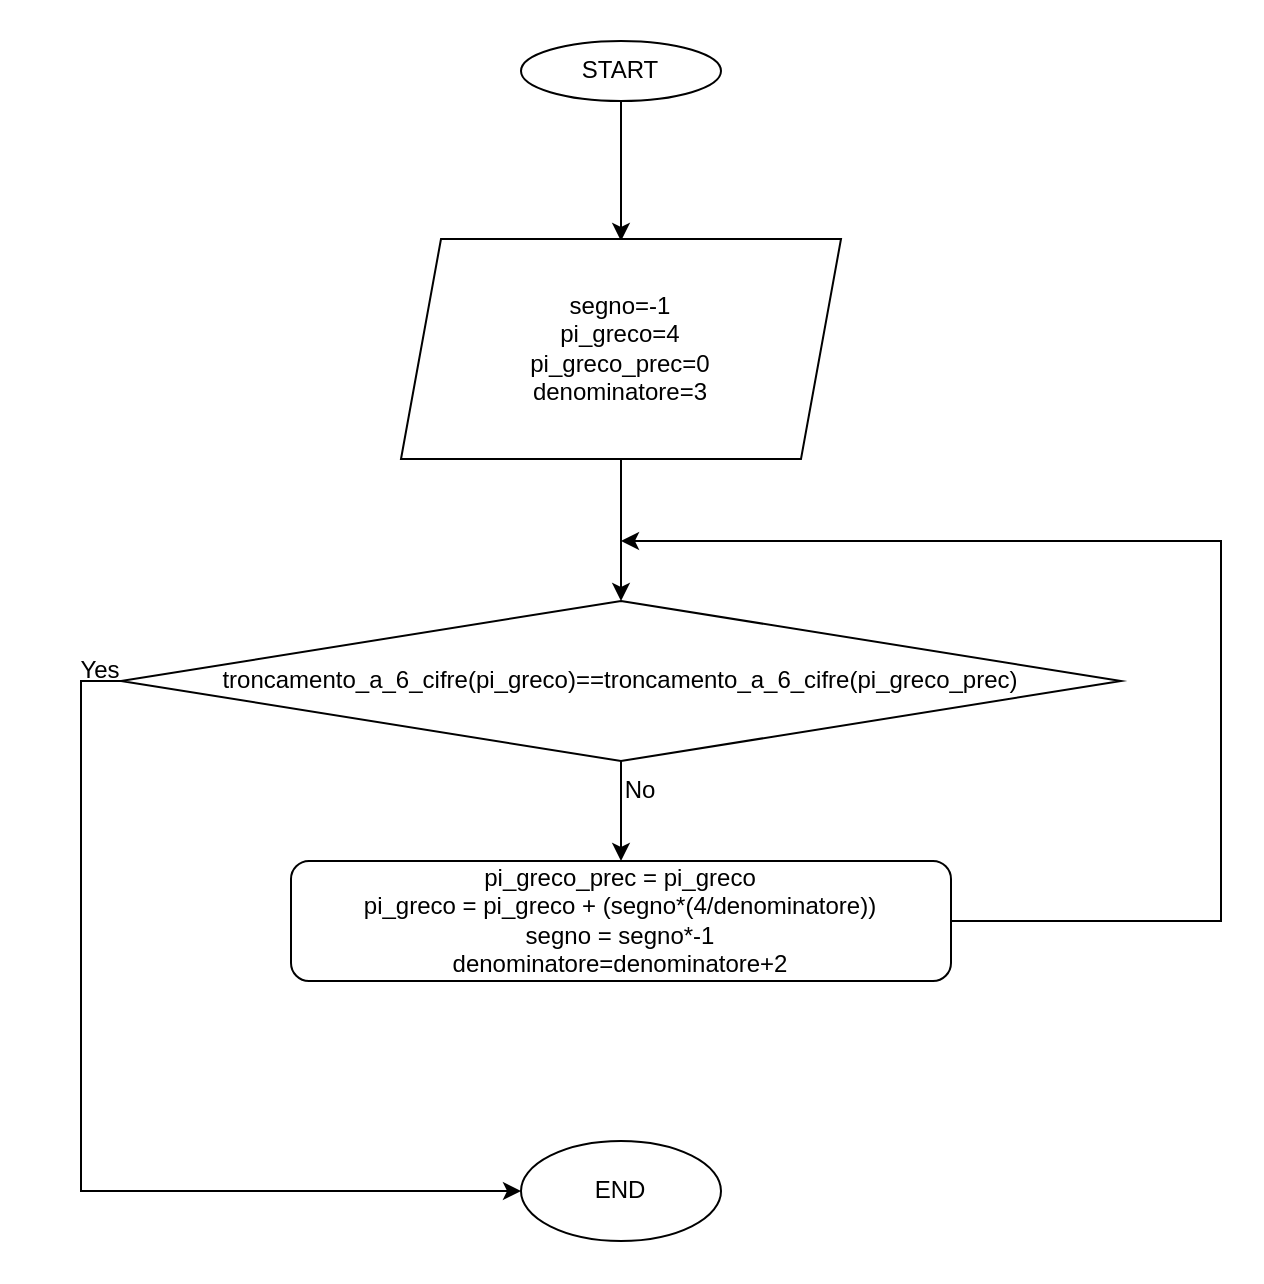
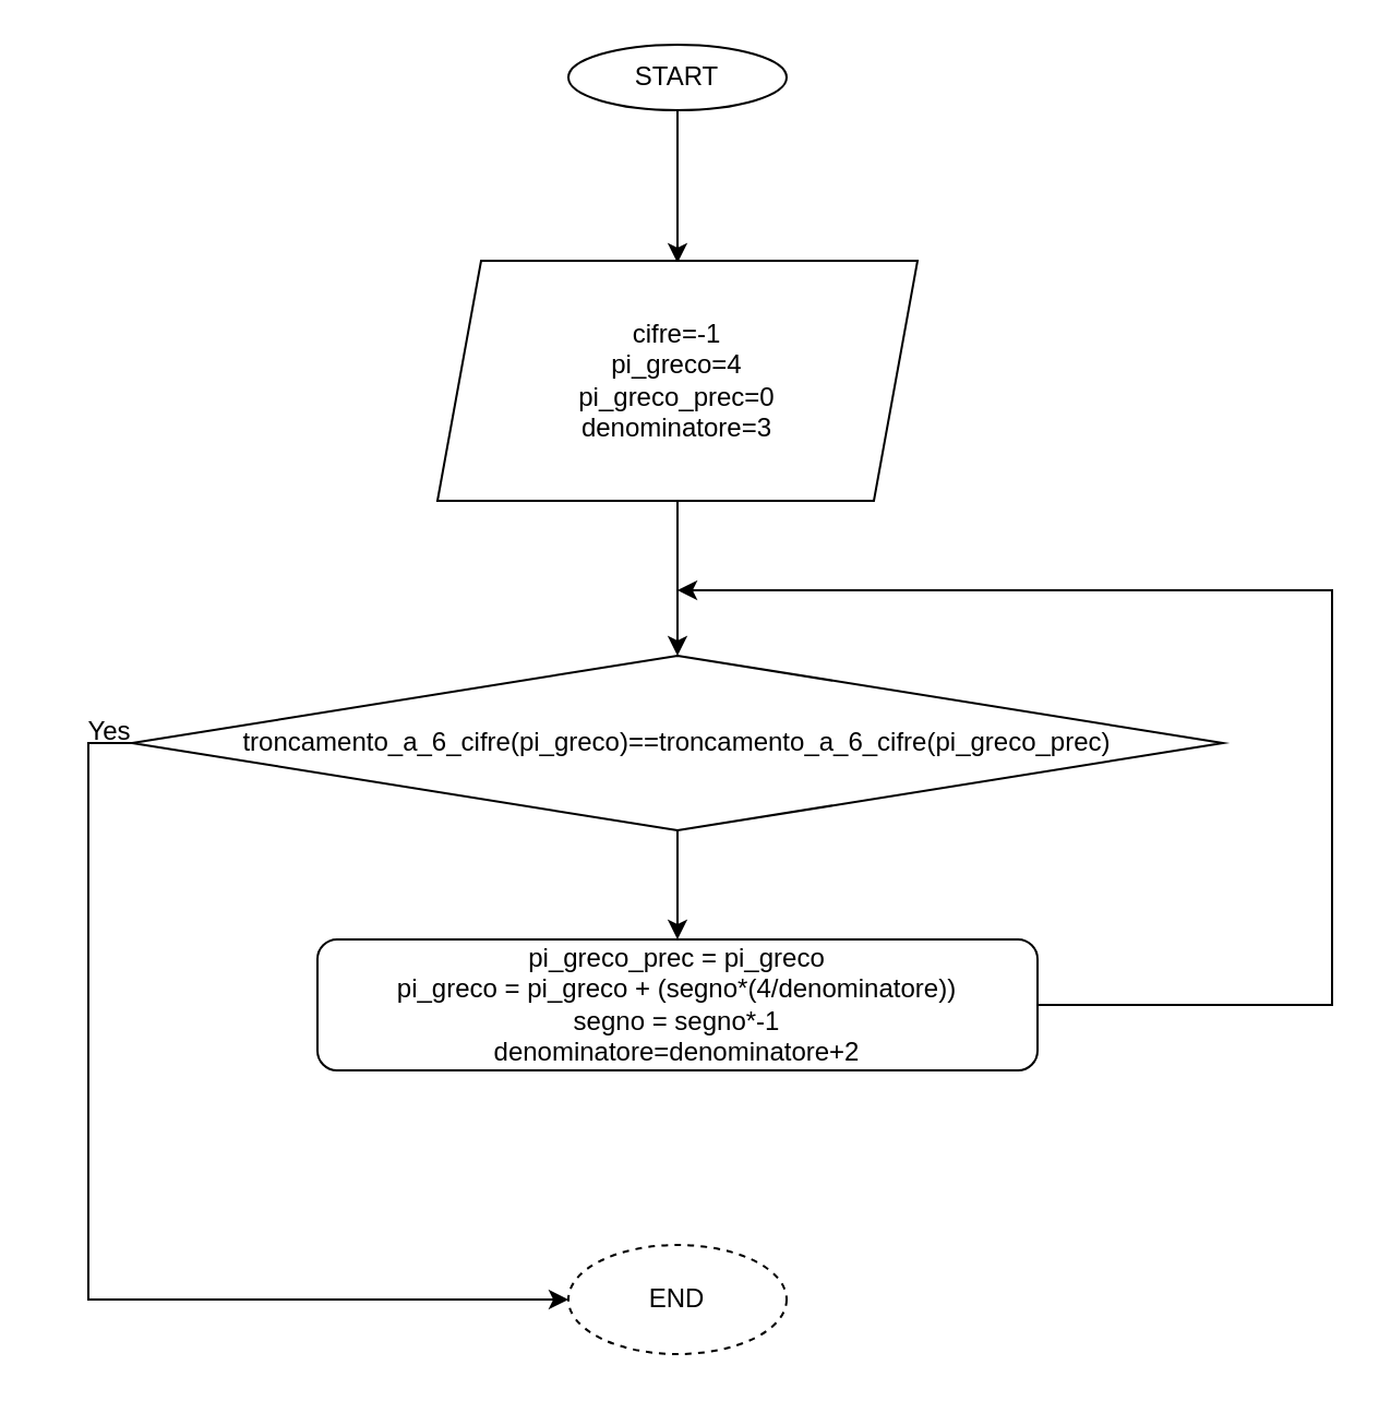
  <mxCell id="0" />
  <mxCell id="1" parent="0" />
  <mxCell id="2" style="edgeStyle=orthogonalEdgeStyle;rounded=0;orthogonalLoop=1;jettySize=auto;html=1;entryX=0.5;entryY=0;entryDx=0;entryDy=0;" edge="1" parent="1" source="3"><mxGeometry relative="1" as="geometry"><mxPoint x="310" y="120" as="targetPoint" /></mxGeometry></mxCell>
  <mxCell id="3" value="START" style="ellipse;whiteSpace=wrap;html=1;" vertex="1" parent="1"><mxGeometry x="260" y="20" width="100" height="30" as="geometry" /></mxCell>
- <mxCell id="4" value="END" style="ellipse;whiteSpace=wrap;html=1;" vertex="1" parent="1"><mxGeometry x="260" y="570" width="100" height="50" as="geometry" /></mxCell>
+ <mxCell id="4" value="END" style="ellipse;whiteSpace=wrap;html=1;dashed=1;" vertex="1" parent="1"><mxGeometry x="260" y="570" width="100" height="50" as="geometry" /></mxCell>
  <mxCell id="5" style="edgeStyle=orthogonalEdgeStyle;rounded=0;orthogonalLoop=1;jettySize=auto;html=1;exitX=0.5;exitY=1;exitDx=0;exitDy=0;entryX=0.5;entryY=0;entryDx=0;entryDy=0;" edge="1" parent="1" source="6" target="11"><mxGeometry relative="1" as="geometry" /></mxCell>
- <mxCell id="6" value="&lt;div&gt;segno=-1&lt;/div&gt;&lt;div&gt;pi_greco=4&lt;/div&gt;&lt;div&gt;pi_greco_prec=0&lt;br&gt;&lt;/div&gt;&lt;div&gt;denominatore=3&lt;br&gt;&lt;/div&gt;" style="shape=parallelogram;perimeter=parallelogramPerimeter;whiteSpace=wrap;html=1;fixedSize=1;" vertex="1" parent="1"><mxGeometry x="200" y="119" width="220" height="110" as="geometry" /></mxCell>
+ <mxCell id="6" value="&lt;div&gt;cifre=-1&lt;/div&gt;&lt;div&gt;pi_greco=4&lt;/div&gt;&lt;div&gt;pi_greco_prec=0&lt;br&gt;&lt;/div&gt;&lt;div&gt;denominatore=3&lt;br&gt;&lt;/div&gt;" style="shape=parallelogram;perimeter=parallelogramPerimeter;whiteSpace=wrap;html=1;fixedSize=1;" vertex="1" parent="1"><mxGeometry x="200" y="119" width="220" height="110" as="geometry" /></mxCell>
  <mxCell id="7" style="edgeStyle=orthogonalEdgeStyle;rounded=0;orthogonalLoop=1;jettySize=auto;html=1;" edge="1" parent="1" source="8"><mxGeometry relative="1" as="geometry"><mxPoint x="310" y="270" as="targetPoint" /><Array as="points"><mxPoint x="610" y="460" /><mxPoint x="610" y="270" /></Array></mxGeometry></mxCell>
  <mxCell id="8" value="&lt;div&gt;pi_greco_prec = pi_greco&lt;br&gt;&lt;/div&gt;&lt;div&gt;pi_greco = pi_greco + (segno*(4/denominatore))&lt;/div&gt;&lt;div&gt;segno = segno*-1&lt;/div&gt;&lt;div&gt;denominatore=denominatore+2&lt;br&gt;&lt;/div&gt;" style="rounded=1;whiteSpace=wrap;html=1;" vertex="1" parent="1"><mxGeometry x="145" y="430" width="330" height="60" as="geometry" /></mxCell>
  <mxCell id="9" style="edgeStyle=orthogonalEdgeStyle;rounded=0;orthogonalLoop=1;jettySize=auto;html=1;exitX=0.5;exitY=1;exitDx=0;exitDy=0;" edge="1" parent="1" source="11"><mxGeometry relative="1" as="geometry"><mxPoint x="310" y="430" as="targetPoint" /></mxGeometry></mxCell>
  <mxCell id="10" style="edgeStyle=orthogonalEdgeStyle;rounded=0;orthogonalLoop=1;jettySize=auto;html=1;exitX=0;exitY=0.5;exitDx=0;exitDy=0;entryX=0;entryY=0.5;entryDx=0;entryDy=0;" edge="1" parent="1" source="11" target="4"><mxGeometry relative="1" as="geometry" /></mxCell>
  <mxCell id="11" value="troncamento_a_6_cifre(pi_greco)==troncamento_a_6_cifre(pi_greco_prec)" style="rhombus;whiteSpace=wrap;html=1;" vertex="1" parent="1"><mxGeometry x="60" y="300" width="500" height="80" as="geometry" /></mxCell>
  <mxCell id="12" value="Yes" style="text;html=1;strokeColor=none;fillColor=none;align=center;verticalAlign=middle;whiteSpace=wrap;rounded=0;" vertex="1" parent="1"><mxGeometry x="20" y="320" width="60" height="30" as="geometry" /></mxCell>
- <mxCell id="13" value="No" style="text;html=1;strokeColor=none;fillColor=none;align=center;verticalAlign=middle;whiteSpace=wrap;rounded=0;" vertex="1" parent="1"><mxGeometry x="290" y="380" width="60" height="30" as="geometry" /></mxCell>
